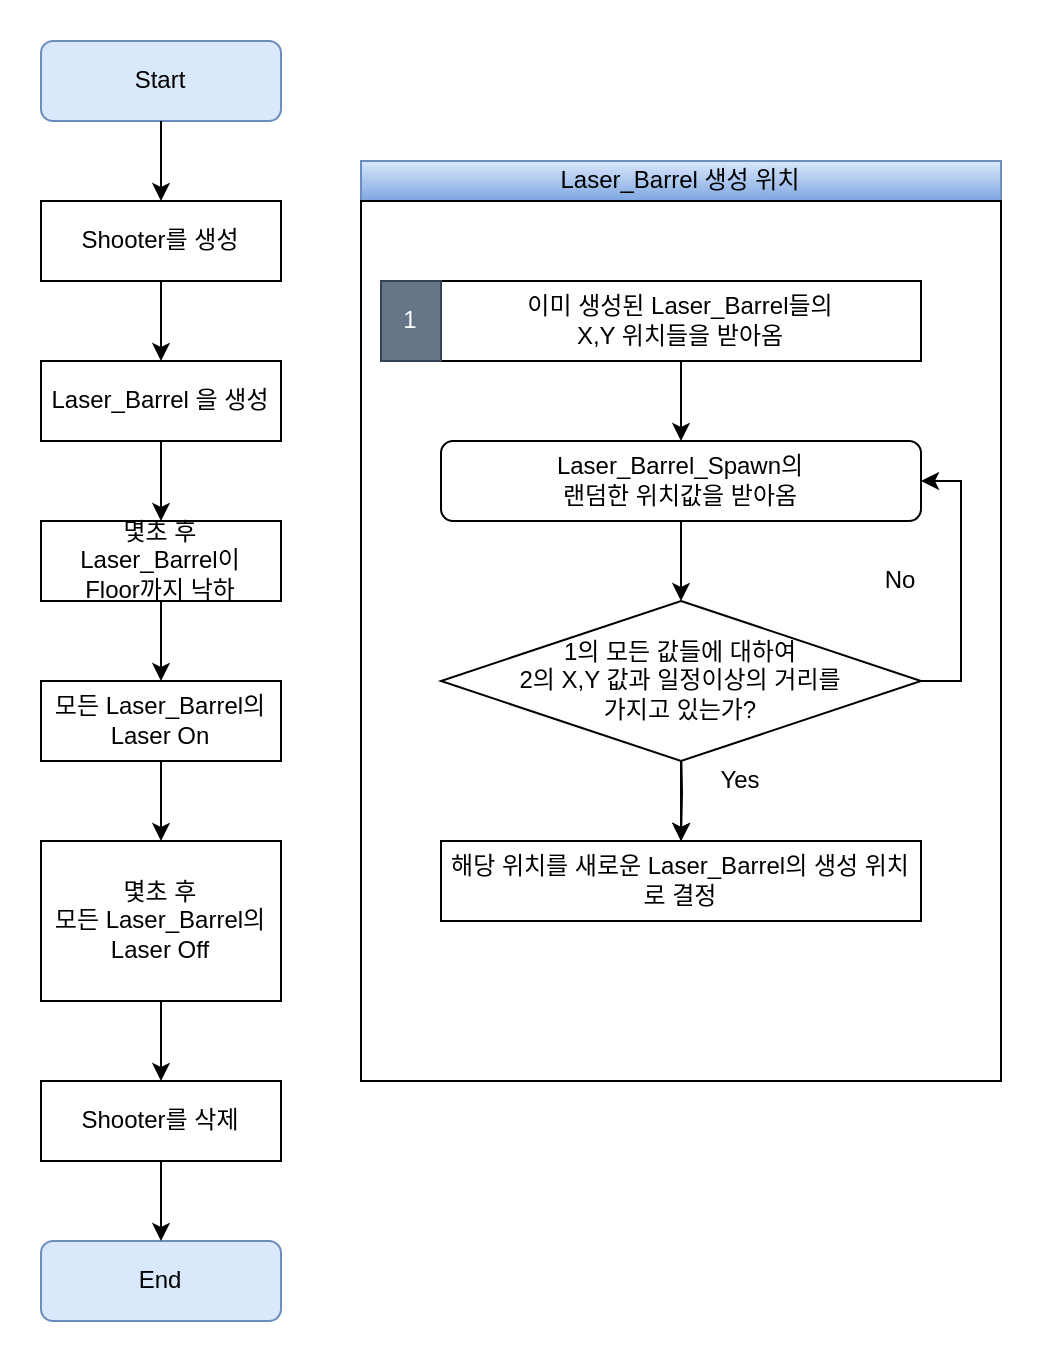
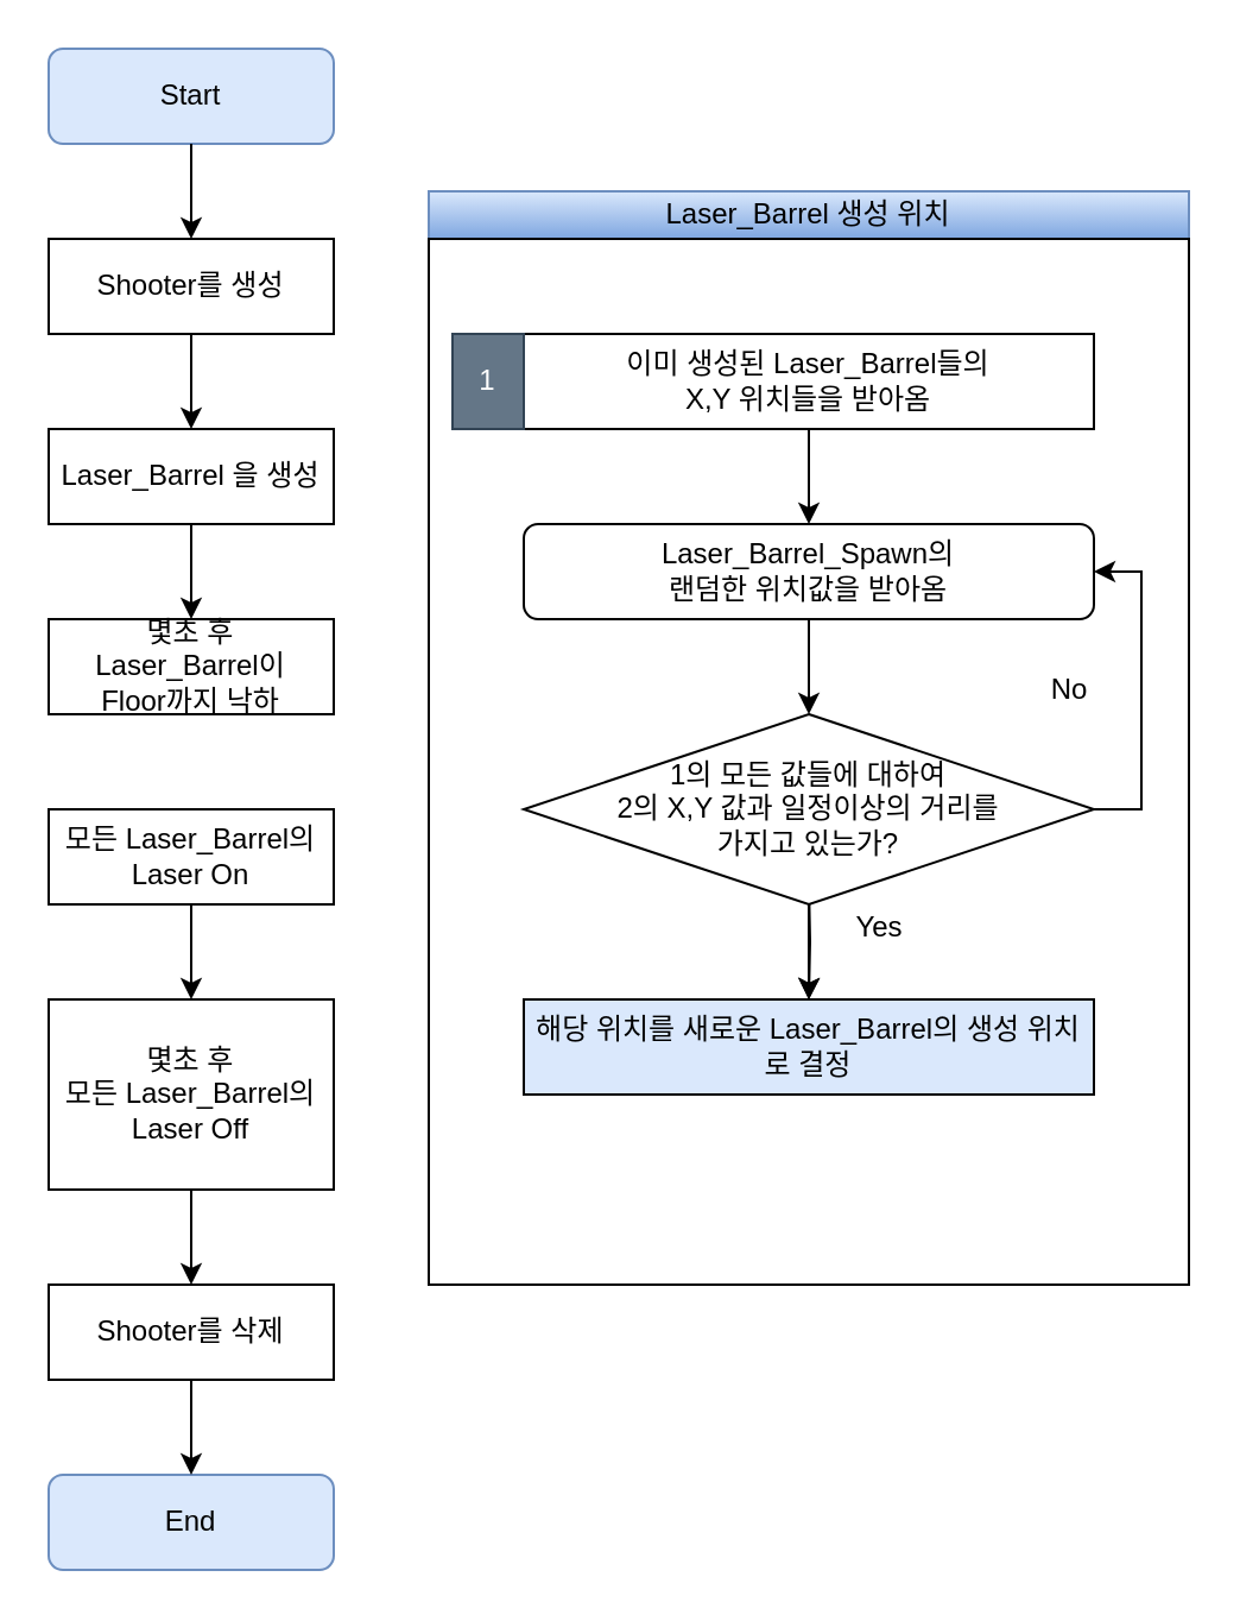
  <mxCell id="0" />
  <mxCell id="1" parent="0" />
  <mxCell id="2" value="Laser_Barrel 생성 위치" style="rounded=0;whiteSpace=wrap;html=1;gradientColor=#7ea6e0;fillColor=#dae8fc;strokeColor=#6c8ebf;" vertex="1" parent="1"><mxGeometry x="180" y="80" width="320" height="20" as="geometry" /></mxCell>
  <mxCell id="3" value="" style="rounded=0;whiteSpace=wrap;html=1;" vertex="1" parent="1"><mxGeometry x="180" y="100" width="320" height="440" as="geometry" /></mxCell>
  <mxCell id="4" style="edgeStyle=orthogonalEdgeStyle;rounded=0;orthogonalLoop=1;jettySize=auto;html=1;exitX=0.5;exitY=1;exitDx=0;exitDy=0;entryX=0.5;entryY=0;entryDx=0;entryDy=0;" edge="1" parent="1" target="5"><mxGeometry relative="1" as="geometry"><mxPoint x="340" y="370" as="sourcePoint" /></mxGeometry></mxCell>
- <mxCell id="5" value="해당 위치를 새로운 Laser_Barrel의 생성 위치로 결정" style="rounded=0;whiteSpace=wrap;html=1;" vertex="1" parent="1"><mxGeometry x="220" y="420" width="240" height="40" as="geometry" /></mxCell>
+ <mxCell id="5" value="해당 위치를 새로운 Laser_Barrel의 생성 위치로 결정" style="rounded=0;whiteSpace=wrap;html=1;fillColor=#dae8fc;" vertex="1" parent="1"><mxGeometry x="220" y="420" width="240" height="40" as="geometry" /></mxCell>
  <mxCell id="6" style="edgeStyle=orthogonalEdgeStyle;rounded=0;orthogonalLoop=1;jettySize=auto;html=1;exitX=0.5;exitY=1;exitDx=0;exitDy=0;" edge="1" parent="1" source="7" target="12"><mxGeometry relative="1" as="geometry" /></mxCell>
  <mxCell id="7" value="이미 생성된 Laser_Barrel들의&lt;br&gt;X,Y 위치들을 받아옴" style="rounded=0;whiteSpace=wrap;html=1;" vertex="1" parent="1"><mxGeometry x="220" y="140" width="240" height="40" as="geometry" /></mxCell>
  <mxCell id="8" value="" style="edgeStyle=orthogonalEdgeStyle;rounded=0;orthogonalLoop=1;jettySize=auto;html=1;" edge="1" parent="1" source="10" target="5"><mxGeometry relative="1" as="geometry" /></mxCell>
  <mxCell id="9" style="edgeStyle=orthogonalEdgeStyle;rounded=0;orthogonalLoop=1;jettySize=auto;html=1;exitX=1;exitY=0.5;exitDx=0;exitDy=0;entryX=1;entryY=0.5;entryDx=0;entryDy=0;" edge="1" parent="1" source="10" target="12"><mxGeometry relative="1" as="geometry" /></mxCell>
  <mxCell id="10" value="1의 모든 값들에 대하여&lt;br&gt;2의 X,Y 값과 일정이상의 거리를&lt;br&gt;가지고 있는가?" style="rhombus;whiteSpace=wrap;html=1;" vertex="1" parent="1"><mxGeometry x="220" y="300" width="240" height="80" as="geometry" /></mxCell>
  <mxCell id="11" style="edgeStyle=orthogonalEdgeStyle;rounded=0;orthogonalLoop=1;jettySize=auto;html=1;exitX=0.5;exitY=1;exitDx=0;exitDy=0;entryX=0.5;entryY=0;entryDx=0;entryDy=0;" edge="1" parent="1" source="12" target="10"><mxGeometry relative="1" as="geometry" /></mxCell>
  <mxCell id="12" value="Laser_Barrel_Spawn의&lt;br&gt;랜덤한 위치값을 받아옴" style="whiteSpace=wrap;html=1;rounded=1;" vertex="1" parent="1"><mxGeometry x="220" y="220" width="240" height="40" as="geometry" /></mxCell>
  <mxCell id="13" value="1" style="rounded=0;whiteSpace=wrap;html=1;fillColor=#647687;strokeColor=#314354;fontColor=#ffffff;" vertex="1" parent="1"><mxGeometry x="190" y="140" width="30" height="40" as="geometry" /></mxCell>
  <mxCell id="14" value="Yes" style="text;html=1;strokeColor=none;fillColor=none;align=center;verticalAlign=middle;whiteSpace=wrap;rounded=0;" vertex="1" parent="1"><mxGeometry x="350" y="380" width="40" height="20" as="geometry" /></mxCell>
  <mxCell id="15" value="No" style="text;html=1;strokeColor=none;fillColor=none;align=center;verticalAlign=middle;whiteSpace=wrap;rounded=0;" vertex="1" parent="1"><mxGeometry x="430" y="280" width="40" height="20" as="geometry" /></mxCell>
  <mxCell id="16" value="" style="group" vertex="1" connectable="0" parent="1"><mxGeometry x="20" y="20" width="120" height="640" as="geometry" /></mxCell>
  <mxCell id="17" value="Start" style="rounded=1;whiteSpace=wrap;html=1;fillColor=#dae8fc;strokeColor=#6c8ebf;" vertex="1" parent="16"><mxGeometry width="120" height="40" as="geometry" /></mxCell>
  <mxCell id="18" style="edgeStyle=orthogonalEdgeStyle;rounded=0;orthogonalLoop=1;jettySize=auto;html=1;exitX=0.5;exitY=1;exitDx=0;exitDy=0;fontColor=#030303;" edge="1" parent="16" source="19" target="21"><mxGeometry relative="1" as="geometry" /></mxCell>
  <mxCell id="19" value="Laser_Barrel 을 생성" style="rounded=0;whiteSpace=wrap;html=1;" vertex="1" parent="16"><mxGeometry y="160" width="120" height="40" as="geometry" /></mxCell>
- <mxCell id="20" style="edgeStyle=orthogonalEdgeStyle;rounded=0;orthogonalLoop=1;jettySize=auto;html=1;exitX=0.5;exitY=1;exitDx=0;exitDy=0;entryX=0.5;entryY=0;entryDx=0;entryDy=0;fontColor=#030303;" edge="1" parent="16" source="21" target="31"><mxGeometry relative="1" as="geometry" /></mxCell>
  <mxCell id="21" value="몇초 후&lt;br&gt;Laser_Barrel이&lt;br&gt;Floor까지 낙하" style="rounded=0;whiteSpace=wrap;html=1;" vertex="1" parent="16"><mxGeometry y="240" width="120" height="40" as="geometry" /></mxCell>
  <mxCell id="22" style="edgeStyle=orthogonalEdgeStyle;rounded=0;orthogonalLoop=1;jettySize=auto;html=1;exitX=0.5;exitY=1;exitDx=0;exitDy=0;entryX=0.5;entryY=0;entryDx=0;entryDy=0;" edge="1" parent="16" source="23" target="19"><mxGeometry relative="1" as="geometry" /></mxCell>
  <mxCell id="23" value="Shooter를 생성" style="rounded=0;whiteSpace=wrap;html=1;" vertex="1" parent="16"><mxGeometry y="80" width="120" height="40" as="geometry" /></mxCell>
  <mxCell id="24" style="edgeStyle=orthogonalEdgeStyle;rounded=0;orthogonalLoop=1;jettySize=auto;html=1;exitX=0.5;exitY=1;exitDx=0;exitDy=0;" edge="1" parent="16" source="17" target="23"><mxGeometry relative="1" as="geometry" /></mxCell>
  <mxCell id="25" value="몇초 후&lt;br&gt;모든 Laser_Barrel의&lt;br&gt;Laser Off" style="rounded=0;whiteSpace=wrap;html=1;" vertex="1" parent="16"><mxGeometry y="400" width="120" height="80" as="geometry" /></mxCell>
  <mxCell id="26" value="End" style="rounded=1;whiteSpace=wrap;html=1;fillColor=#dae8fc;strokeColor=#6c8ebf;" vertex="1" parent="16"><mxGeometry y="600" width="120" height="40" as="geometry" /></mxCell>
  <mxCell id="27" style="edgeStyle=orthogonalEdgeStyle;rounded=0;orthogonalLoop=1;jettySize=auto;html=1;exitX=0.5;exitY=1;exitDx=0;exitDy=0;entryX=0.5;entryY=0;entryDx=0;entryDy=0;" edge="1" parent="16" source="28" target="26"><mxGeometry relative="1" as="geometry" /></mxCell>
  <mxCell id="28" value="Shooter를 삭제" style="rounded=0;whiteSpace=wrap;html=1;" vertex="1" parent="16"><mxGeometry y="520" width="120" height="40" as="geometry" /></mxCell>
  <mxCell id="29" style="edgeStyle=orthogonalEdgeStyle;rounded=0;orthogonalLoop=1;jettySize=auto;html=1;exitX=0.5;exitY=1;exitDx=0;exitDy=0;entryX=0.5;entryY=0;entryDx=0;entryDy=0;" edge="1" parent="16" source="25" target="28"><mxGeometry relative="1" as="geometry" /></mxCell>
  <mxCell id="30" style="edgeStyle=orthogonalEdgeStyle;rounded=0;orthogonalLoop=1;jettySize=auto;html=1;exitX=0.5;exitY=1;exitDx=0;exitDy=0;entryX=0.5;entryY=0;entryDx=0;entryDy=0;fontColor=#030303;" edge="1" parent="16" source="31" target="25"><mxGeometry relative="1" as="geometry" /></mxCell>
  <mxCell id="31" value="모든 Laser_Barrel의&lt;br&gt;Laser On" style="rounded=0;whiteSpace=wrap;html=1;" vertex="1" parent="16"><mxGeometry y="320" width="120" height="40" as="geometry" /></mxCell>
